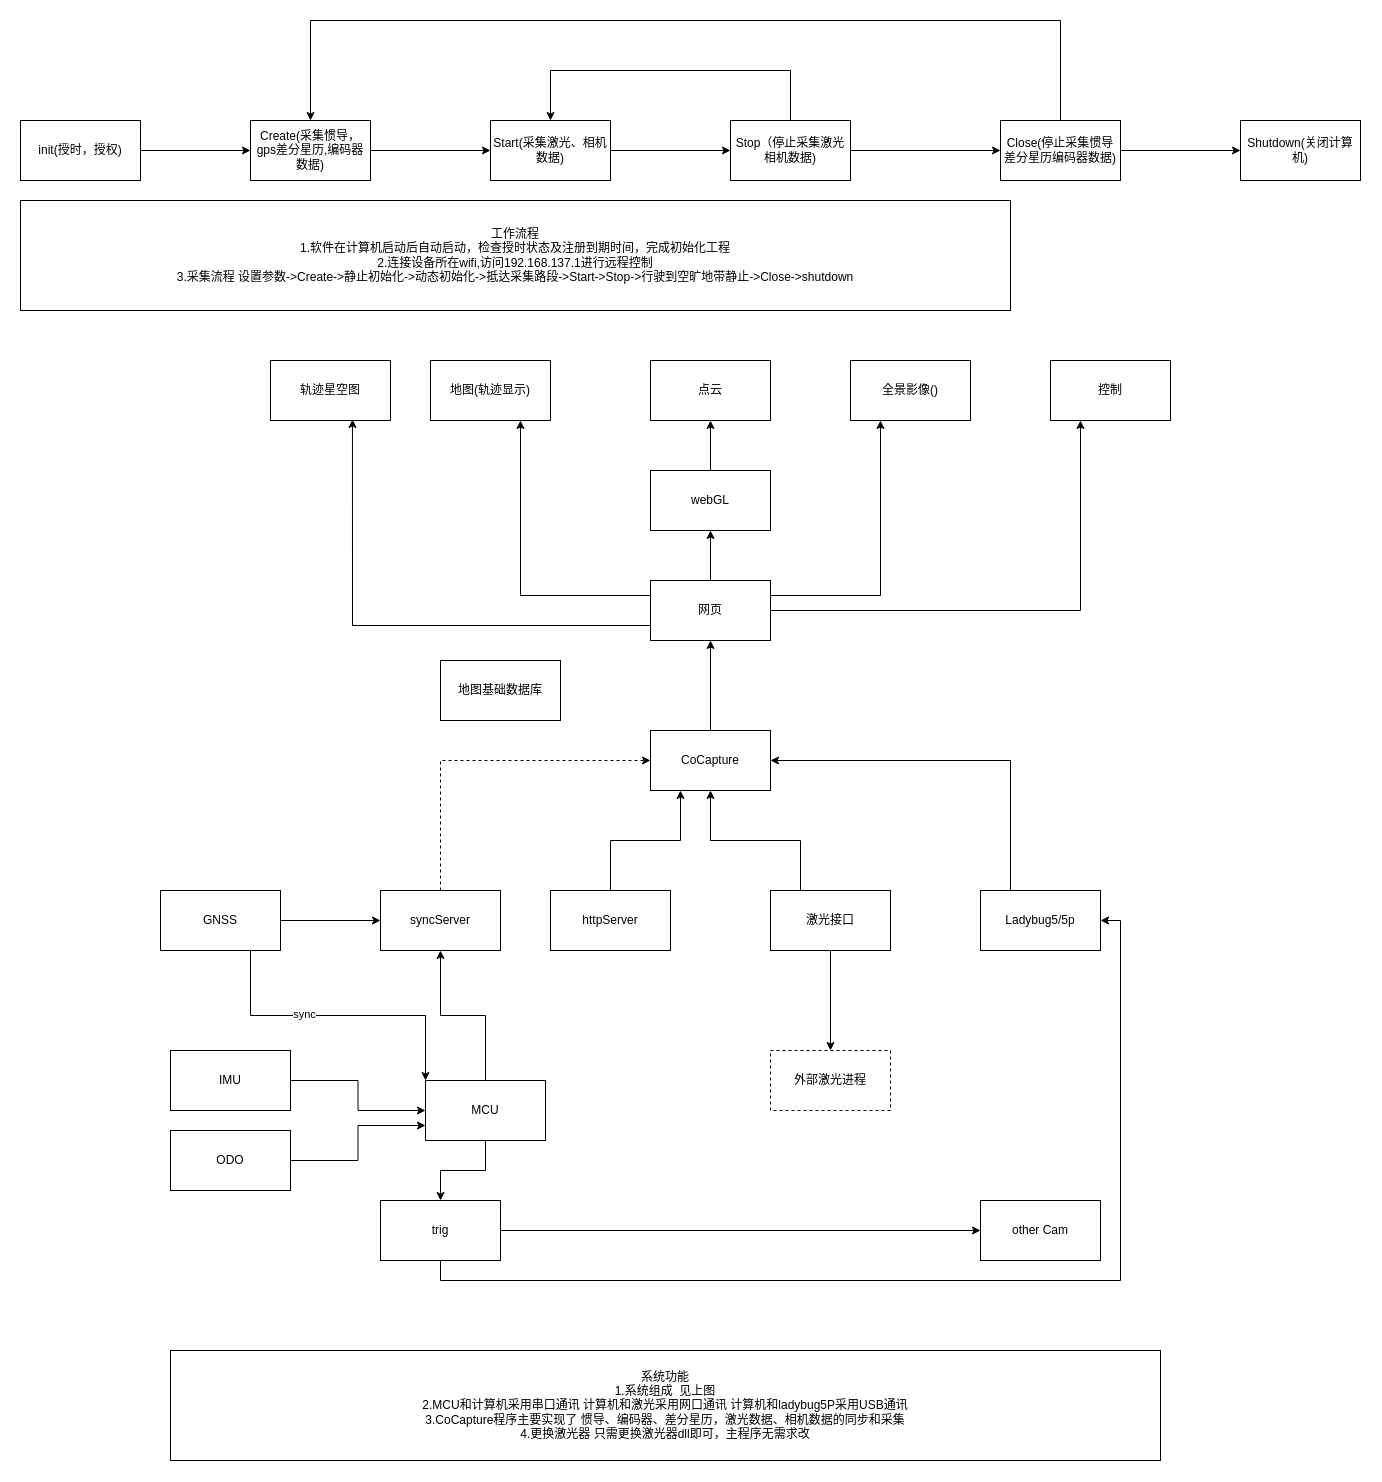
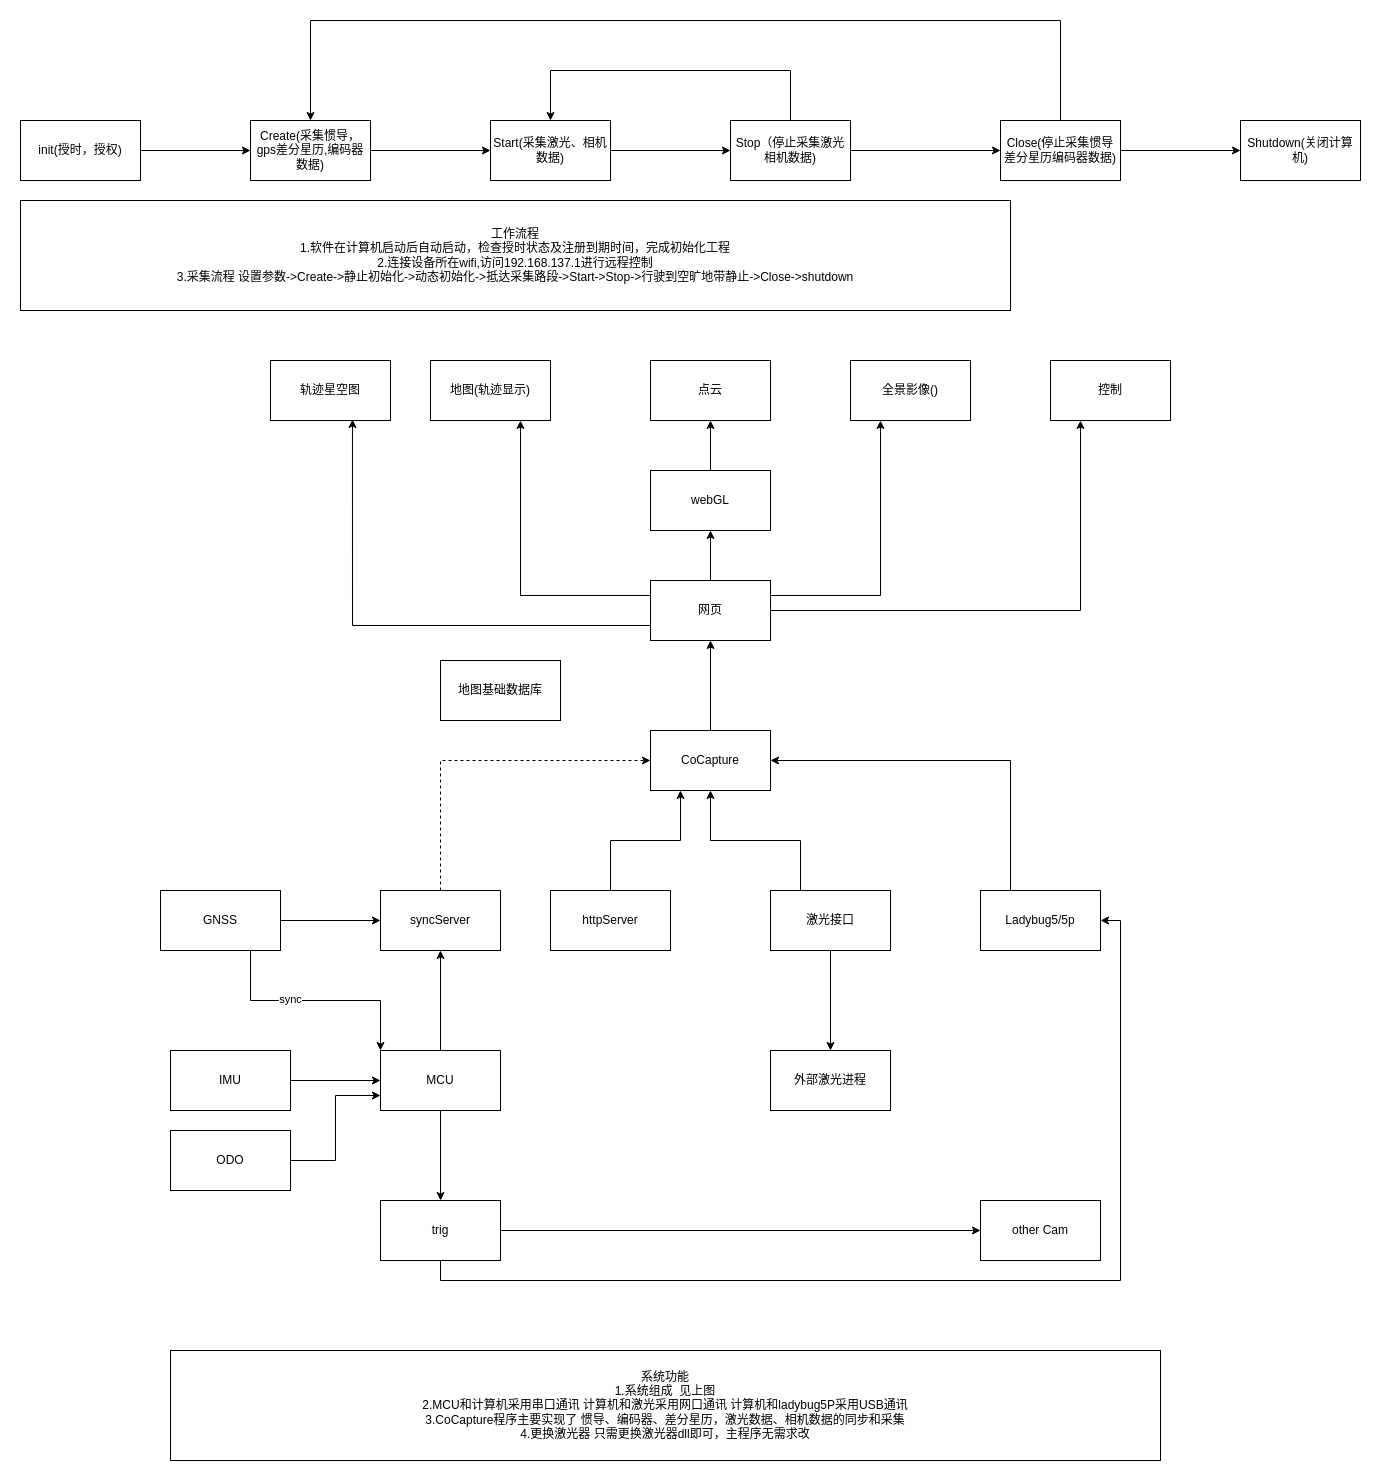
  <mxCell id="0" />
  <mxCell id="1" parent="0" />
  <mxCell id="2" style="edgeStyle=orthogonalEdgeStyle;rounded=0;orthogonalLoop=1;jettySize=auto;html=1;exitX=0.5;exitY=0;exitDx=0;exitDy=0;entryX=0.5;entryY=1;entryDx=0;entryDy=0;" edge="1" parent="1" source="3" target="29"><mxGeometry relative="1" as="geometry" /></mxCell>
  <mxCell id="3" value="CoCapture" style="rounded=0;whiteSpace=wrap;html=1;" vertex="1" parent="1"><mxGeometry x="650" y="730" width="120" height="60" as="geometry" /></mxCell>
  <mxCell id="4" style="edgeStyle=orthogonalEdgeStyle;rounded=0;orthogonalLoop=1;jettySize=auto;html=1;exitX=0.5;exitY=0;exitDx=0;exitDy=0;entryX=0.25;entryY=1;entryDx=0;entryDy=0;" edge="1" parent="1" source="5" target="3"><mxGeometry relative="1" as="geometry" /></mxCell>
  <mxCell id="5" value="httpServer" style="rounded=0;whiteSpace=wrap;html=1;" vertex="1" parent="1"><mxGeometry x="550" y="890" width="120" height="60" as="geometry" /></mxCell>
  <mxCell id="6" value="" style="edgeStyle=orthogonalEdgeStyle;rounded=0;orthogonalLoop=1;jettySize=auto;html=1;" edge="1" parent="1" source="8" target="11"><mxGeometry relative="1" as="geometry" /></mxCell>
  <mxCell id="7" style="edgeStyle=orthogonalEdgeStyle;rounded=0;orthogonalLoop=1;jettySize=auto;html=1;exitX=0.25;exitY=0;exitDx=0;exitDy=0;entryX=0.5;entryY=1;entryDx=0;entryDy=0;" edge="1" parent="1" source="8" target="3"><mxGeometry relative="1" as="geometry" /></mxCell>
  <mxCell id="8" value="激光接口" style="rounded=0;whiteSpace=wrap;html=1;" vertex="1" parent="1"><mxGeometry x="770" y="890" width="120" height="60" as="geometry" /></mxCell>
  <mxCell id="9" style="edgeStyle=orthogonalEdgeStyle;rounded=0;orthogonalLoop=1;jettySize=auto;html=1;exitX=0.25;exitY=0;exitDx=0;exitDy=0;entryX=1;entryY=0.5;entryDx=0;entryDy=0;" edge="1" parent="1" source="10" target="3"><mxGeometry relative="1" as="geometry" /></mxCell>
  <mxCell id="10" value="Ladybug5/5p" style="rounded=0;whiteSpace=wrap;html=1;" vertex="1" parent="1"><mxGeometry x="980" y="890" width="120" height="60" as="geometry" /></mxCell>
- <mxCell id="11" value="外部激光进程" style="rounded=0;whiteSpace=wrap;html=1;dashed=1;" vertex="1" parent="1"><mxGeometry x="770" y="1050" width="120" height="60" as="geometry" /></mxCell>
+ <mxCell id="11" value="外部激光进程" style="rounded=0;whiteSpace=wrap;html=1;" vertex="1" parent="1"><mxGeometry x="770" y="1050" width="120" height="60" as="geometry" /></mxCell>
  <mxCell id="12" style="edgeStyle=orthogonalEdgeStyle;rounded=0;orthogonalLoop=1;jettySize=auto;html=1;entryX=0;entryY=0.5;entryDx=0;entryDy=0;exitX=0.5;exitY=0;exitDx=0;exitDy=0;dashed=1;" edge="1" parent="1" source="13" target="3"><mxGeometry relative="1" as="geometry" /></mxCell>
  <mxCell id="13" value="syncServer" style="rounded=0;whiteSpace=wrap;html=1;" vertex="1" parent="1"><mxGeometry x="380" y="890" width="120" height="60" as="geometry" /></mxCell>
  <mxCell id="14" style="edgeStyle=orthogonalEdgeStyle;rounded=0;orthogonalLoop=1;jettySize=auto;html=1;entryX=0;entryY=0.5;entryDx=0;entryDy=0;" edge="1" parent="1" source="15" target="21"><mxGeometry relative="1" as="geometry" /></mxCell>
  <mxCell id="15" value="IMU" style="rounded=0;whiteSpace=wrap;html=1;" vertex="1" parent="1"><mxGeometry x="170" y="1050" width="120" height="60" as="geometry" /></mxCell>
  <mxCell id="16" style="edgeStyle=orthogonalEdgeStyle;rounded=0;orthogonalLoop=1;jettySize=auto;html=1;" edge="1" parent="1" source="18" target="22"><mxGeometry relative="1" as="geometry" /></mxCell>
  <mxCell id="17" style="edgeStyle=orthogonalEdgeStyle;rounded=0;orthogonalLoop=1;jettySize=auto;html=1;entryX=1;entryY=0.5;entryDx=0;entryDy=0;exitX=0.5;exitY=1;exitDx=0;exitDy=0;" edge="1" parent="1" source="18" target="10"><mxGeometry relative="1" as="geometry" /></mxCell>
  <mxCell id="18" value="trig" style="rounded=0;whiteSpace=wrap;html=1;" vertex="1" parent="1"><mxGeometry x="380" y="1200" width="120" height="60" as="geometry" /></mxCell>
  <mxCell id="19" style="edgeStyle=orthogonalEdgeStyle;rounded=0;orthogonalLoop=1;jettySize=auto;html=1;entryX=0.5;entryY=0;entryDx=0;entryDy=0;" edge="1" parent="1" source="21" target="18"><mxGeometry relative="1" as="geometry" /></mxCell>
  <mxCell id="20" style="edgeStyle=orthogonalEdgeStyle;rounded=0;orthogonalLoop=1;jettySize=auto;html=1;exitX=0.5;exitY=0;exitDx=0;exitDy=0;entryX=0.5;entryY=1;entryDx=0;entryDy=0;" edge="1" parent="1" source="21" target="13"><mxGeometry relative="1" as="geometry" /></mxCell>
- <mxCell id="21" value="MCU" style="rounded=0;whiteSpace=wrap;html=1;" vertex="1" parent="1"><mxGeometry x="425" y="1080" width="120" height="60" as="geometry" /></mxCell>
+ <mxCell id="21" value="MCU" style="rounded=0;whiteSpace=wrap;html=1;" vertex="1" parent="1"><mxGeometry x="380" y="1050" width="120" height="60" as="geometry" /></mxCell>
  <mxCell id="22" value="other Cam" style="rounded=0;whiteSpace=wrap;html=1;" vertex="1" parent="1"><mxGeometry x="980" y="1200" width="120" height="60" as="geometry" /></mxCell>
  <mxCell id="23" style="edgeStyle=orthogonalEdgeStyle;rounded=0;orthogonalLoop=1;jettySize=auto;html=1;entryX=0;entryY=0.75;entryDx=0;entryDy=0;" edge="1" parent="1" source="24" target="21"><mxGeometry relative="1" as="geometry" /></mxCell>
  <mxCell id="24" value="ODO" style="rounded=0;whiteSpace=wrap;html=1;" vertex="1" parent="1"><mxGeometry x="170" y="1130" width="120" height="60" as="geometry" /></mxCell>
  <mxCell id="25" style="edgeStyle=orthogonalEdgeStyle;rounded=0;orthogonalLoop=1;jettySize=auto;html=1;exitX=0.5;exitY=0;exitDx=0;exitDy=0;entryX=0.5;entryY=1;entryDx=0;entryDy=0;" edge="1" parent="1" source="29" target="31"><mxGeometry relative="1" as="geometry" /></mxCell>
  <mxCell id="26" style="edgeStyle=orthogonalEdgeStyle;rounded=0;orthogonalLoop=1;jettySize=auto;html=1;entryX=0.75;entryY=1;entryDx=0;entryDy=0;exitX=0;exitY=0.25;exitDx=0;exitDy=0;" edge="1" parent="1" source="29" target="34"><mxGeometry relative="1" as="geometry" /></mxCell>
  <mxCell id="27" style="edgeStyle=orthogonalEdgeStyle;rounded=0;orthogonalLoop=1;jettySize=auto;html=1;exitX=1;exitY=0.25;exitDx=0;exitDy=0;entryX=0.25;entryY=1;entryDx=0;entryDy=0;" edge="1" parent="1" source="29" target="35"><mxGeometry relative="1" as="geometry" /></mxCell>
  <mxCell id="28" style="edgeStyle=orthogonalEdgeStyle;rounded=0;orthogonalLoop=1;jettySize=auto;html=1;exitX=1;exitY=0.5;exitDx=0;exitDy=0;entryX=0.25;entryY=1;entryDx=0;entryDy=0;" edge="1" parent="1" source="29" target="36"><mxGeometry relative="1" as="geometry" /></mxCell>
  <mxCell id="29" value="网页" style="rounded=0;whiteSpace=wrap;html=1;" vertex="1" parent="1"><mxGeometry x="650" y="580" width="120" height="60" as="geometry" /></mxCell>
  <mxCell id="30" style="edgeStyle=orthogonalEdgeStyle;rounded=0;orthogonalLoop=1;jettySize=auto;html=1;exitX=0.5;exitY=0;exitDx=0;exitDy=0;entryX=0.5;entryY=1;entryDx=0;entryDy=0;" edge="1" parent="1" source="31" target="33"><mxGeometry relative="1" as="geometry" /></mxCell>
  <mxCell id="31" value="webGL" style="rounded=0;whiteSpace=wrap;html=1;" vertex="1" parent="1"><mxGeometry x="650" y="470" width="120" height="60" as="geometry" /></mxCell>
  <mxCell id="32" value="地图基础数据库" style="rounded=0;whiteSpace=wrap;html=1;" vertex="1" parent="1"><mxGeometry x="440" width="120" height="60" as="geometry" y="660" /></mxCell>
  <mxCell id="33" value="点云" style="rounded=0;whiteSpace=wrap;html=1;" vertex="1" parent="1"><mxGeometry x="650" y="360" width="120" height="60" as="geometry" /></mxCell>
  <mxCell id="34" value="地图(轨迹显示)" style="rounded=0;whiteSpace=wrap;html=1;" vertex="1" parent="1"><mxGeometry x="430" y="360" width="120" height="60" as="geometry" /></mxCell>
  <mxCell id="35" value="全景影像()" style="rounded=0;whiteSpace=wrap;html=1;" vertex="1" parent="1"><mxGeometry x="850" y="360" width="120" height="60" as="geometry" /></mxCell>
  <mxCell id="36" value="控制" style="rounded=0;whiteSpace=wrap;html=1;" vertex="1" parent="1"><mxGeometry x="1050" y="360" width="120" height="60" as="geometry" /></mxCell>
  <mxCell id="37" value="轨迹星空图" style="rounded=0;whiteSpace=wrap;html=1;" vertex="1" parent="1"><mxGeometry x="270" y="360" width="120" height="60" as="geometry" /></mxCell>
  <mxCell id="38" style="edgeStyle=orthogonalEdgeStyle;rounded=0;orthogonalLoop=1;jettySize=auto;html=1;exitX=0;exitY=0.75;exitDx=0;exitDy=0;entryX=0.683;entryY=0.983;entryDx=0;entryDy=0;entryPerimeter=0;" edge="1" parent="1" source="29" target="37"><mxGeometry relative="1" as="geometry" /></mxCell>
  <mxCell id="39" style="edgeStyle=orthogonalEdgeStyle;rounded=0;orthogonalLoop=1;jettySize=auto;html=1;exitX=0.75;exitY=1;exitDx=0;exitDy=0;entryX=0;entryY=0;entryDx=0;entryDy=0;" edge="1" parent="1" source="42" target="21"><mxGeometry relative="1" as="geometry" /></mxCell>
  <mxCell id="40" value="sync" style="edgeLabel;html=1;align=center;verticalAlign=middle;resizable=0;points=[];" vertex="1" connectable="0" parent="39"><mxGeometry x="-0.236" y="2" relative="1" as="geometry"><mxPoint x="1" as="offset" /></mxGeometry></mxCell>
  <mxCell id="41" style="edgeStyle=orthogonalEdgeStyle;rounded=0;orthogonalLoop=1;jettySize=auto;html=1;exitX=1;exitY=0.5;exitDx=0;exitDy=0;entryX=0;entryY=0.5;entryDx=0;entryDy=0;" edge="1" parent="1" source="42" target="13"><mxGeometry relative="1" as="geometry" /></mxCell>
  <mxCell id="42" value="GNSS" style="rounded=0;whiteSpace=wrap;html=1;" vertex="1" parent="1"><mxGeometry x="160" y="890" width="120" height="60" as="geometry" /></mxCell>
  <mxCell id="43" style="edgeStyle=orthogonalEdgeStyle;rounded=0;orthogonalLoop=1;jettySize=auto;html=1;entryX=0;entryY=0.5;entryDx=0;entryDy=0;" edge="1" parent="1" source="44" target="47"><mxGeometry relative="1" as="geometry" /></mxCell>
  <mxCell id="44" value="init(授时，授权)" style="rounded=0;whiteSpace=wrap;html=1;" vertex="1" parent="1"><mxGeometry x="20" y="120" width="120" height="60" as="geometry" /></mxCell>
  <mxCell id="45" style="edgeStyle=orthogonalEdgeStyle;rounded=0;orthogonalLoop=1;jettySize=auto;html=1;exitX=0.5;exitY=1;exitDx=0;exitDy=0;" edge="1" parent="1" source="44" target="44"><mxGeometry relative="1" as="geometry" /></mxCell>
  <mxCell id="46" style="edgeStyle=orthogonalEdgeStyle;rounded=0;orthogonalLoop=1;jettySize=auto;html=1;exitX=1;exitY=0.5;exitDx=0;exitDy=0;entryX=0;entryY=0.5;entryDx=0;entryDy=0;" edge="1" parent="1" source="47" target="49"><mxGeometry relative="1" as="geometry" /></mxCell>
  <mxCell id="47" value="Create(采集惯导，gps差分星历,编码器数据)" style="rounded=0;whiteSpace=wrap;html=1;" vertex="1" parent="1"><mxGeometry x="250" y="120" width="120" height="60" as="geometry" /></mxCell>
  <mxCell id="48" style="edgeStyle=orthogonalEdgeStyle;rounded=0;orthogonalLoop=1;jettySize=auto;html=1;exitX=1;exitY=0.5;exitDx=0;exitDy=0;entryX=0;entryY=0.5;entryDx=0;entryDy=0;" edge="1" parent="1" source="49" target="52"><mxGeometry relative="1" as="geometry" /></mxCell>
  <mxCell id="49" value="Start(采集激光、相机数据)" style="rounded=0;whiteSpace=wrap;html=1;" vertex="1" parent="1"><mxGeometry x="490" y="120" width="120" height="60" as="geometry" /></mxCell>
  <mxCell id="50" style="edgeStyle=orthogonalEdgeStyle;rounded=0;orthogonalLoop=1;jettySize=auto;html=1;exitX=1;exitY=0.5;exitDx=0;exitDy=0;entryX=0;entryY=0.5;entryDx=0;entryDy=0;" edge="1" parent="1" source="52" target="55"><mxGeometry relative="1" as="geometry" /></mxCell>
  <mxCell id="51" style="edgeStyle=orthogonalEdgeStyle;rounded=0;orthogonalLoop=1;jettySize=auto;html=1;exitX=0.5;exitY=0;exitDx=0;exitDy=0;entryX=0.5;entryY=0;entryDx=0;entryDy=0;" edge="1" parent="1" source="52" target="49"><mxGeometry relative="1" as="geometry"><Array as="points"><mxPoint x="790" y="70" /><mxPoint x="550" y="70" /></Array></mxGeometry></mxCell>
  <mxCell id="52" value="Stop（停止采集激光相机数据)" style="rounded=0;whiteSpace=wrap;html=1;" vertex="1" parent="1"><mxGeometry x="730" y="120" width="120" height="60" as="geometry" /></mxCell>
  <mxCell id="53" style="edgeStyle=orthogonalEdgeStyle;rounded=0;orthogonalLoop=1;jettySize=auto;html=1;exitX=1;exitY=0.5;exitDx=0;exitDy=0;entryX=0;entryY=0.5;entryDx=0;entryDy=0;" edge="1" parent="1" source="55" target="56"><mxGeometry relative="1" as="geometry" /></mxCell>
  <mxCell id="54" style="edgeStyle=orthogonalEdgeStyle;rounded=0;orthogonalLoop=1;jettySize=auto;html=1;exitX=0.5;exitY=0;exitDx=0;exitDy=0;entryX=0.5;entryY=0;entryDx=0;entryDy=0;" edge="1" parent="1" source="55" target="47"><mxGeometry relative="1" as="geometry"><Array as="points"><mxPoint x="1060" y="20" /><mxPoint x="310" y="20" /></Array></mxGeometry></mxCell>
  <mxCell id="55" value="Close(停止采集惯导差分星历编码器数据)" style="rounded=0;whiteSpace=wrap;html=1;" vertex="1" parent="1"><mxGeometry x="1000" y="120" width="120" height="60" as="geometry" /></mxCell>
  <mxCell id="56" value="Shutdown(关闭计算机)" style="rounded=0;whiteSpace=wrap;html=1;" vertex="1" parent="1"><mxGeometry x="1240" y="120" width="120" height="60" as="geometry" /></mxCell>
  <mxCell id="57" value="工作流程&lt;br&gt;1.软件在计算机启动后自动启动，检查授时状态及注册到期时间，完成初始化工程&lt;br&gt;2.连接设备所在wifi,访问192.168.137.1进行远程控制&lt;br&gt;3.采集流程 设置参数-&amp;gt;Create-&amp;gt;静止初始化-&amp;gt;动态初始化-&amp;gt;抵达采集路段-&amp;gt;Start-&amp;gt;Stop-&amp;gt;行驶到空旷地带静止-&amp;gt;Close-&amp;gt;shutdown" style="rounded=0;whiteSpace=wrap;html=1;" vertex="1" parent="1"><mxGeometry x="20" y="200" width="990" height="110" as="geometry" /></mxCell>
  <mxCell id="58" value="系统功能&lt;br&gt;1.系统组成&amp;nbsp; 见上图&lt;br&gt;2.MCU和计算机采用串口通讯 计算机和激光采用网口通讯 计算机和ladybug5P采用USB通讯&lt;br&gt;3.CoCapture程序主要实现了 惯导、编码器、差分星历，激光数据、相机数据的同步和采集&lt;br&gt;4.更换激光器 只需更换激光器dll即可，主程序无需求改" style="rounded=0;whiteSpace=wrap;html=1;" vertex="1" parent="1"><mxGeometry x="170" y="1350" width="990" height="110" as="geometry" /></mxCell>
